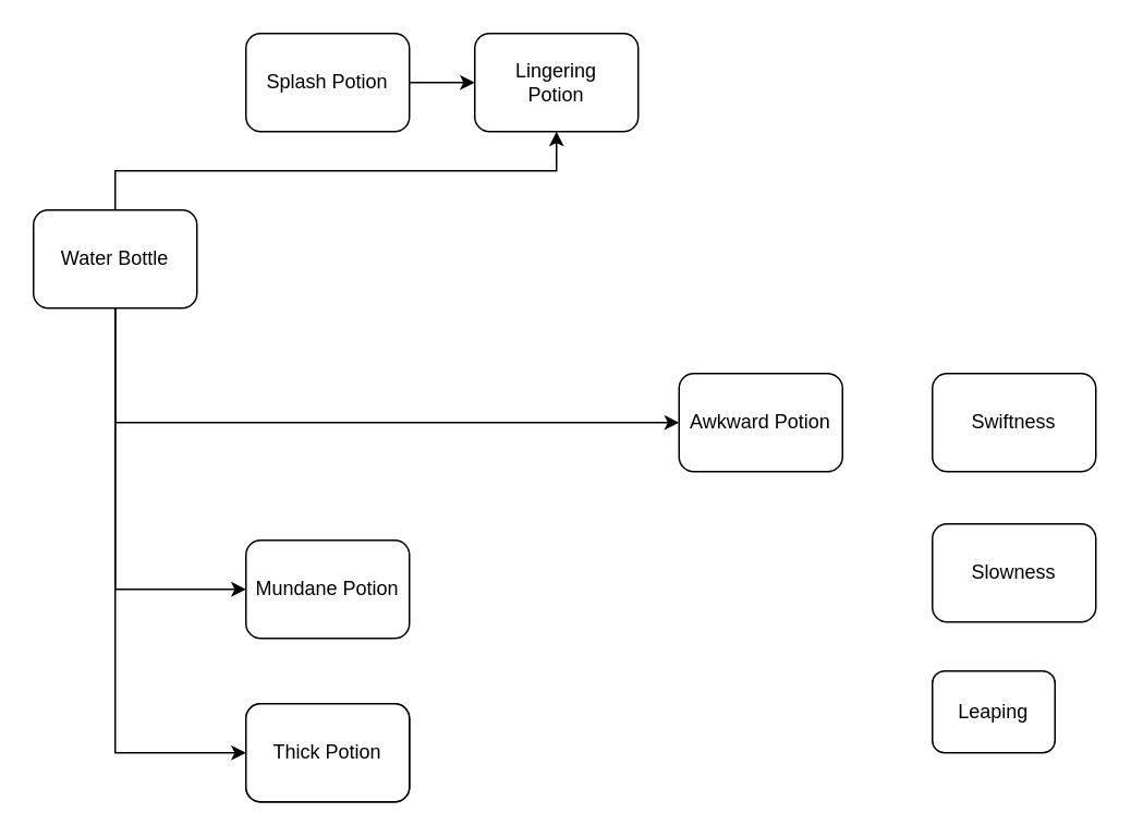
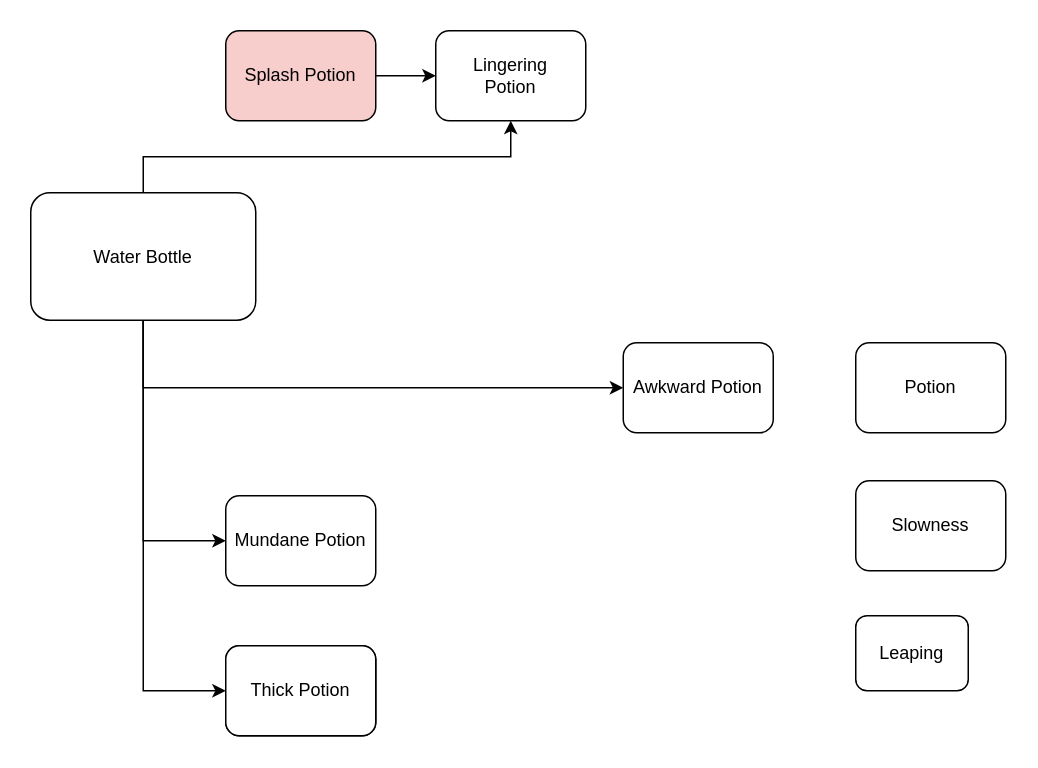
  <mxCell id="0" />
  <mxCell id="1" parent="0" />
  <mxCell id="2" style="edgeStyle=orthogonalEdgeStyle;rounded=0;orthogonalLoop=1;jettySize=auto;html=1;exitX=0.5;exitY=1;exitDx=0;exitDy=0;entryX=0;entryY=0.5;entryDx=0;entryDy=0;" edge="1" parent="1" source="6" target="7"><mxGeometry relative="1" as="geometry" /></mxCell>
  <mxCell id="3" style="edgeStyle=orthogonalEdgeStyle;rounded=0;orthogonalLoop=1;jettySize=auto;html=1;exitX=0.5;exitY=0;exitDx=0;exitDy=0;" edge="1" parent="1" source="6" target="10"><mxGeometry relative="1" as="geometry" /></mxCell>
  <mxCell id="4" style="edgeStyle=orthogonalEdgeStyle;rounded=0;orthogonalLoop=1;jettySize=auto;html=1;exitX=0.5;exitY=1;exitDx=0;exitDy=0;entryX=0;entryY=0.5;entryDx=0;entryDy=0;" edge="1" parent="1" source="6" target="11"><mxGeometry relative="1" as="geometry" /></mxCell>
  <mxCell id="5" style="edgeStyle=orthogonalEdgeStyle;rounded=0;orthogonalLoop=1;jettySize=auto;html=1;exitX=0.5;exitY=1;exitDx=0;exitDy=0;entryX=0;entryY=0.5;entryDx=0;entryDy=0;" edge="1" parent="1" source="6" target="13"><mxGeometry relative="1" as="geometry" /></mxCell>
- <mxCell id="6" value="Water Bottle" style="rounded=1;whiteSpace=wrap;html=1;" vertex="1" parent="1"><mxGeometry x="20" y="128" width="100" height="60" as="geometry" /></mxCell>
+ <mxCell id="6" value="Water Bottle" style="rounded=1;whiteSpace=wrap;html=1;" vertex="1" parent="1"><mxGeometry x="20" y="128" width="150" height="85" as="geometry" /></mxCell>
  <mxCell id="7" value="Awkward Potion" style="rounded=1;whiteSpace=wrap;html=1;" vertex="1" parent="1"><mxGeometry x="415" y="228" width="100" height="60" as="geometry" /></mxCell>
  <mxCell id="8" style="edgeStyle=orthogonalEdgeStyle;rounded=0;orthogonalLoop=1;jettySize=auto;html=1;exitX=1;exitY=0.5;exitDx=0;exitDy=0;" edge="1" parent="1" source="9" target="10"><mxGeometry relative="1" as="geometry" /></mxCell>
- <mxCell id="9" value="Splash Potion" style="rounded=1;whiteSpace=wrap;html=1;" vertex="1" parent="1"><mxGeometry x="150" y="20" width="100" height="60" as="geometry" /></mxCell>
+ <mxCell id="9" value="Splash Potion" style="rounded=1;whiteSpace=wrap;html=1;fillColor=#f8cecc;" vertex="1" parent="1"><mxGeometry x="150" y="20" width="100" height="60" as="geometry" /></mxCell>
  <mxCell id="10" value="Lingering&lt;br&gt;Potion" style="rounded=1;whiteSpace=wrap;html=1;" vertex="1" parent="1"><mxGeometry x="290" y="20" width="100" height="60" as="geometry" /></mxCell>
  <mxCell id="11" value="Mundane Potion" style="rounded=1;whiteSpace=wrap;html=1;" vertex="1" parent="1"><mxGeometry x="150" y="330" width="100" height="60" as="geometry" /></mxCell>
  <mxCell id="12" value="Mundane Potion" style="rounded=1;whiteSpace=wrap;html=1;" vertex="1" parent="1"><mxGeometry x="150" y="430" width="100" height="60" as="geometry" /></mxCell>
  <mxCell id="13" value="Thick Potion" style="rounded=1;whiteSpace=wrap;html=1;" vertex="1" parent="1"><mxGeometry x="150" y="430" width="100" height="60" as="geometry" /></mxCell>
- <mxCell id="14" value="Swiftness" style="rounded=1;whiteSpace=wrap;html=1;" vertex="1" parent="1"><mxGeometry x="570" y="228" width="100" height="60" as="geometry" /></mxCell>
+ <mxCell id="14" value="Potion" style="rounded=1;whiteSpace=wrap;html=1;" vertex="1" parent="1"><mxGeometry x="570" y="228" width="100" height="60" as="geometry" /></mxCell>
  <mxCell id="15" value="Slowness" style="rounded=1;whiteSpace=wrap;html=1;" vertex="1" parent="1"><mxGeometry x="570" y="320" width="100" height="60" as="geometry" /></mxCell>
  <mxCell id="16" value="Leaping" style="rounded=1;whiteSpace=wrap;html=1;" vertex="1" parent="1"><mxGeometry x="570" y="410" width="75" height="50" as="geometry" /></mxCell>
